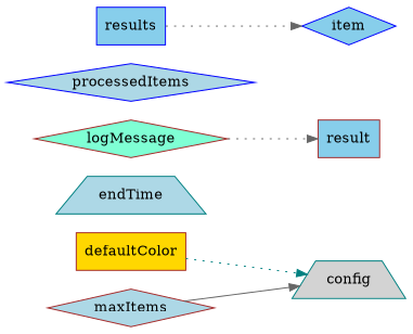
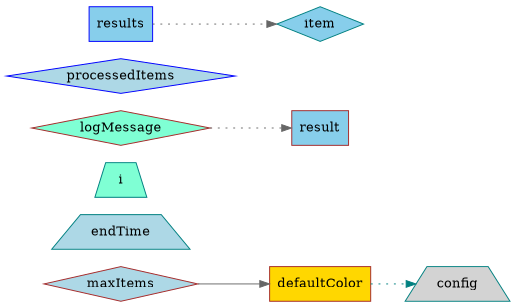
  digraph {
    rankdir=LR
    node [color=brown fillcolor=lightblue shape=diamond style=filled]
    edge [color=gray40 style=dotted]
    defaultColor [fillcolor=gold shape=box]
    config [color=teal fillcolor=lightgrey shape=trapezium]
    endTime [color=teal shape=trapezium]
+   i [color=teal fillcolor=aquamarine shape=trapezium]
    logMessage [fillcolor=aquamarine]
    result [fillcolor=skyblue shape=box]
    maxItems
    processedItems [color=blue]
    results [color=blue fillcolor=skyblue shape=box]
-   item [color=blue fillcolor=skyblue]
+   item [color=teal fillcolor=skyblue]
    defaultColor -> config [color=teal]
    logMessage -> result
-   maxItems -> config [style=solid]
+   maxItems -> defaultColor [style=solid]
    results -> item
  }
